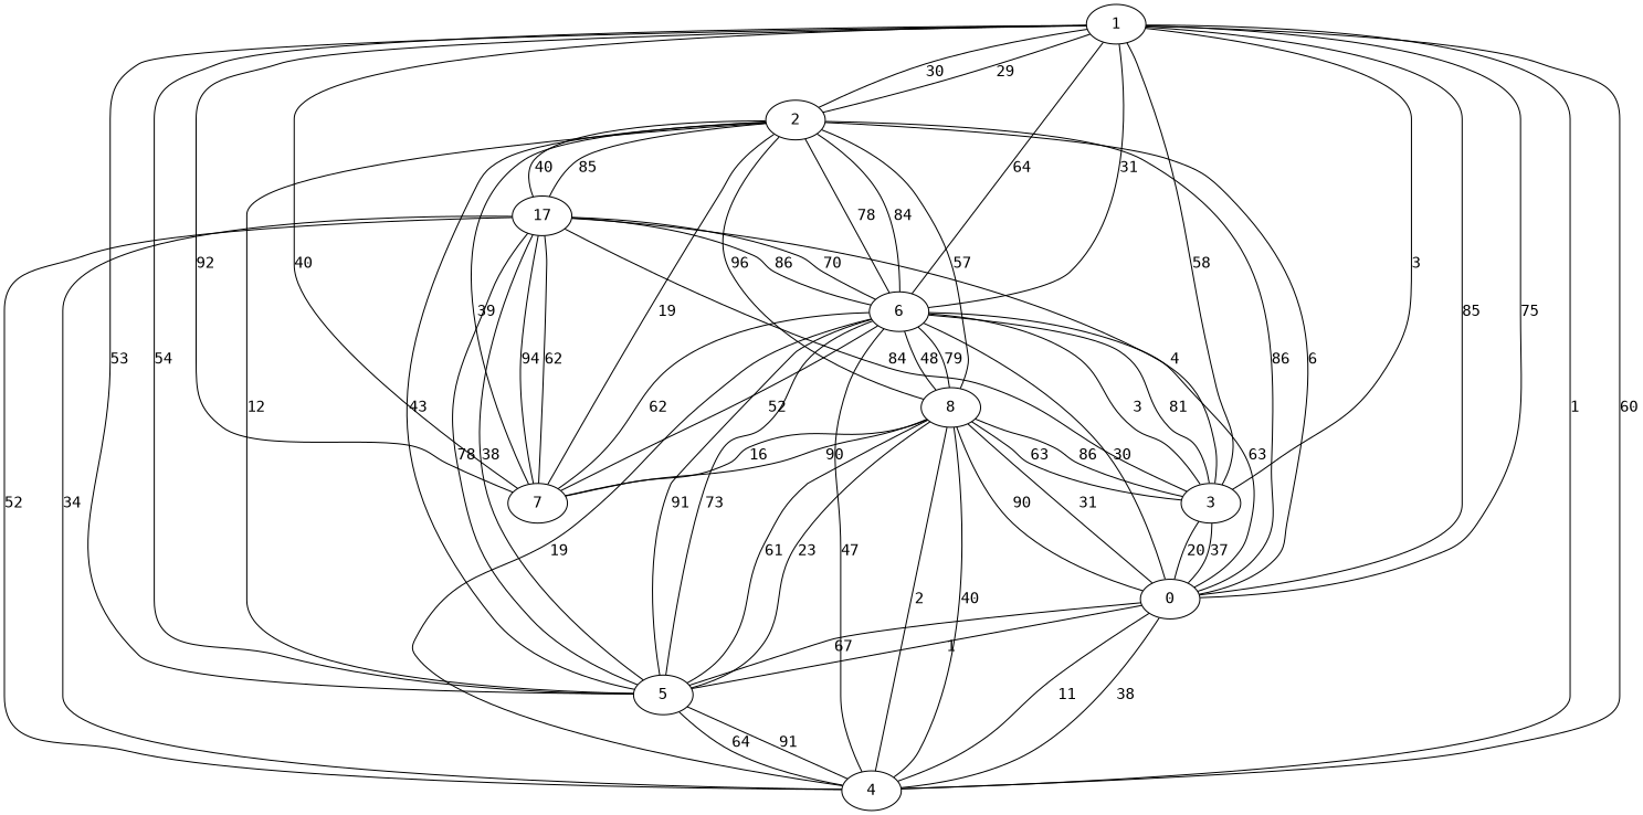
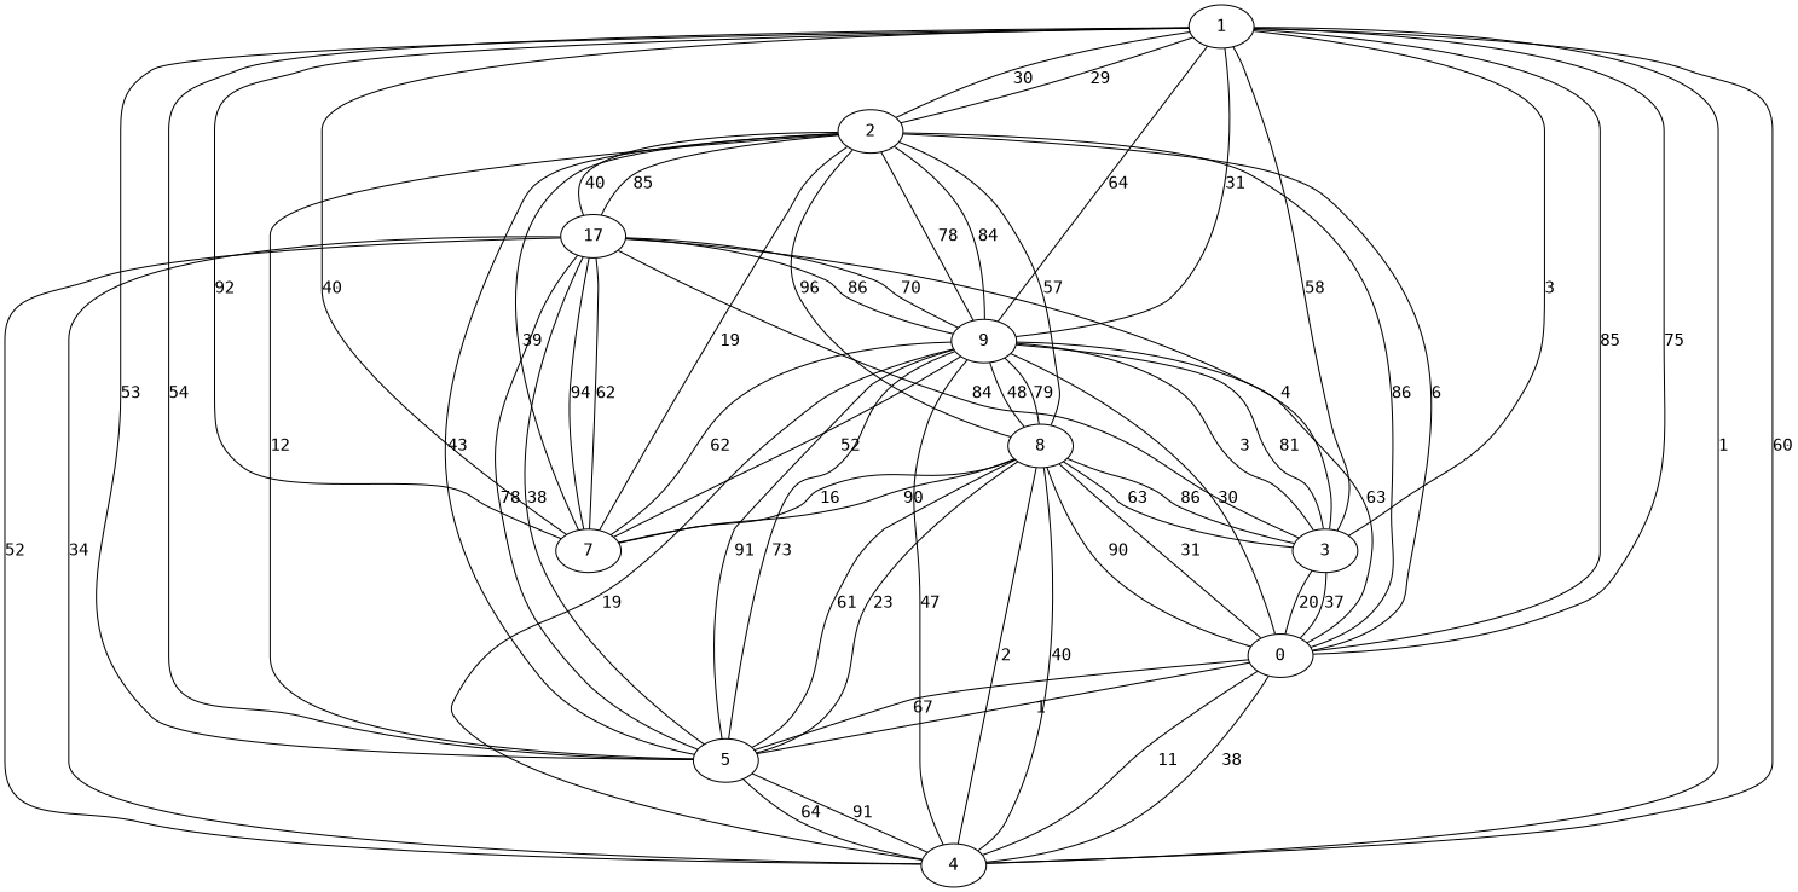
  graph {
    fontname="DejaVu Sans Mono"
    node [fontname="DejaVu Sans Mono"]
    edge [fontname="DejaVu Sans Mono"]
    1
    2
    3
    4
    5
    n6 [label=0]
    7
-   9 [label=6]
+   9
    8
    n10 [label=17]
    1 -- 2 [label=30]
    1 -- 3 [label=58]
    1 -- 4 [label=1]
    1 -- 5 [label=53]
    1 -- n6 [label=85]
    1 -- 7 [label=92]
    1 -- 9 [label=31]
    2 -- 1 [label=29]
    2 -- 5 [label=43]
    2 -- n6 [label=86]
    2 -- 7 [label=19]
    2 -- 9 [label=78]
    2 -- 8 [label=96]
    2 -- n10 [label=40]
    3 -- 1 [label=3]
    3 -- n6 [label=20]
    3 -- 9 [label=81]
    3 -- 8 [label=86]
    3 -- n10 [label=4]
    4 -- 1 [label=60]
    4 -- 5 [label=91]
    4 -- n6 [label=38]
    4 -- 9 [label=47]
    4 -- 8 [label=40]
    4 -- n10 [label=34]
    5 -- 1 [label=54]
    5 -- 2 [label=12]
    5 -- 4 [label=64]
    5 -- n6 [label=67]
    5 -- 9 [label=73]
    5 -- 8 [label=23]
    5 -- n10 [label=38]
    n6 -- 1 [label=75]
    n6 -- 2 [label=6]
    n6 -- 3 [label=37]
    n6 -- 4 [label=11]
    n6 -- 5 [label=1]
    n6 -- 9 [label=63]
    n6 -- 8 [label=31]
    7 -- 1 [label=40]
    7 -- 2 [label=39]
    7 -- 9 [label=62]
    7 -- 8 [label=90]
    7 -- n10 [label=94]
    9 -- 1 [label=64]
    9 -- 2 [label=84]
    9 -- 3 [label=3]
    9 -- 4 [label=19]
    9 -- 5 [label=91]
    9 -- n6 [label=30]
    9 -- 7 [label=52]
    9 -- 8 [label=48]
    9 -- n10 [label=70]
    8 -- 2 [label=57]
    8 -- 3 [label=63]
    8 -- 4 [label=2]
    8 -- 5 [label=61]
    8 -- n6 [label=90]
    8 -- 7 [label=16]
    8 -- 9 [label=79]
    n10 -- 2 [label=85]
    n10 -- 3 [label=84]
    n10 -- 4 [label=52]
    n10 -- 5 [label=78]
    n10 -- 7 [label=62]
    n10 -- 9 [label=86]
  }
